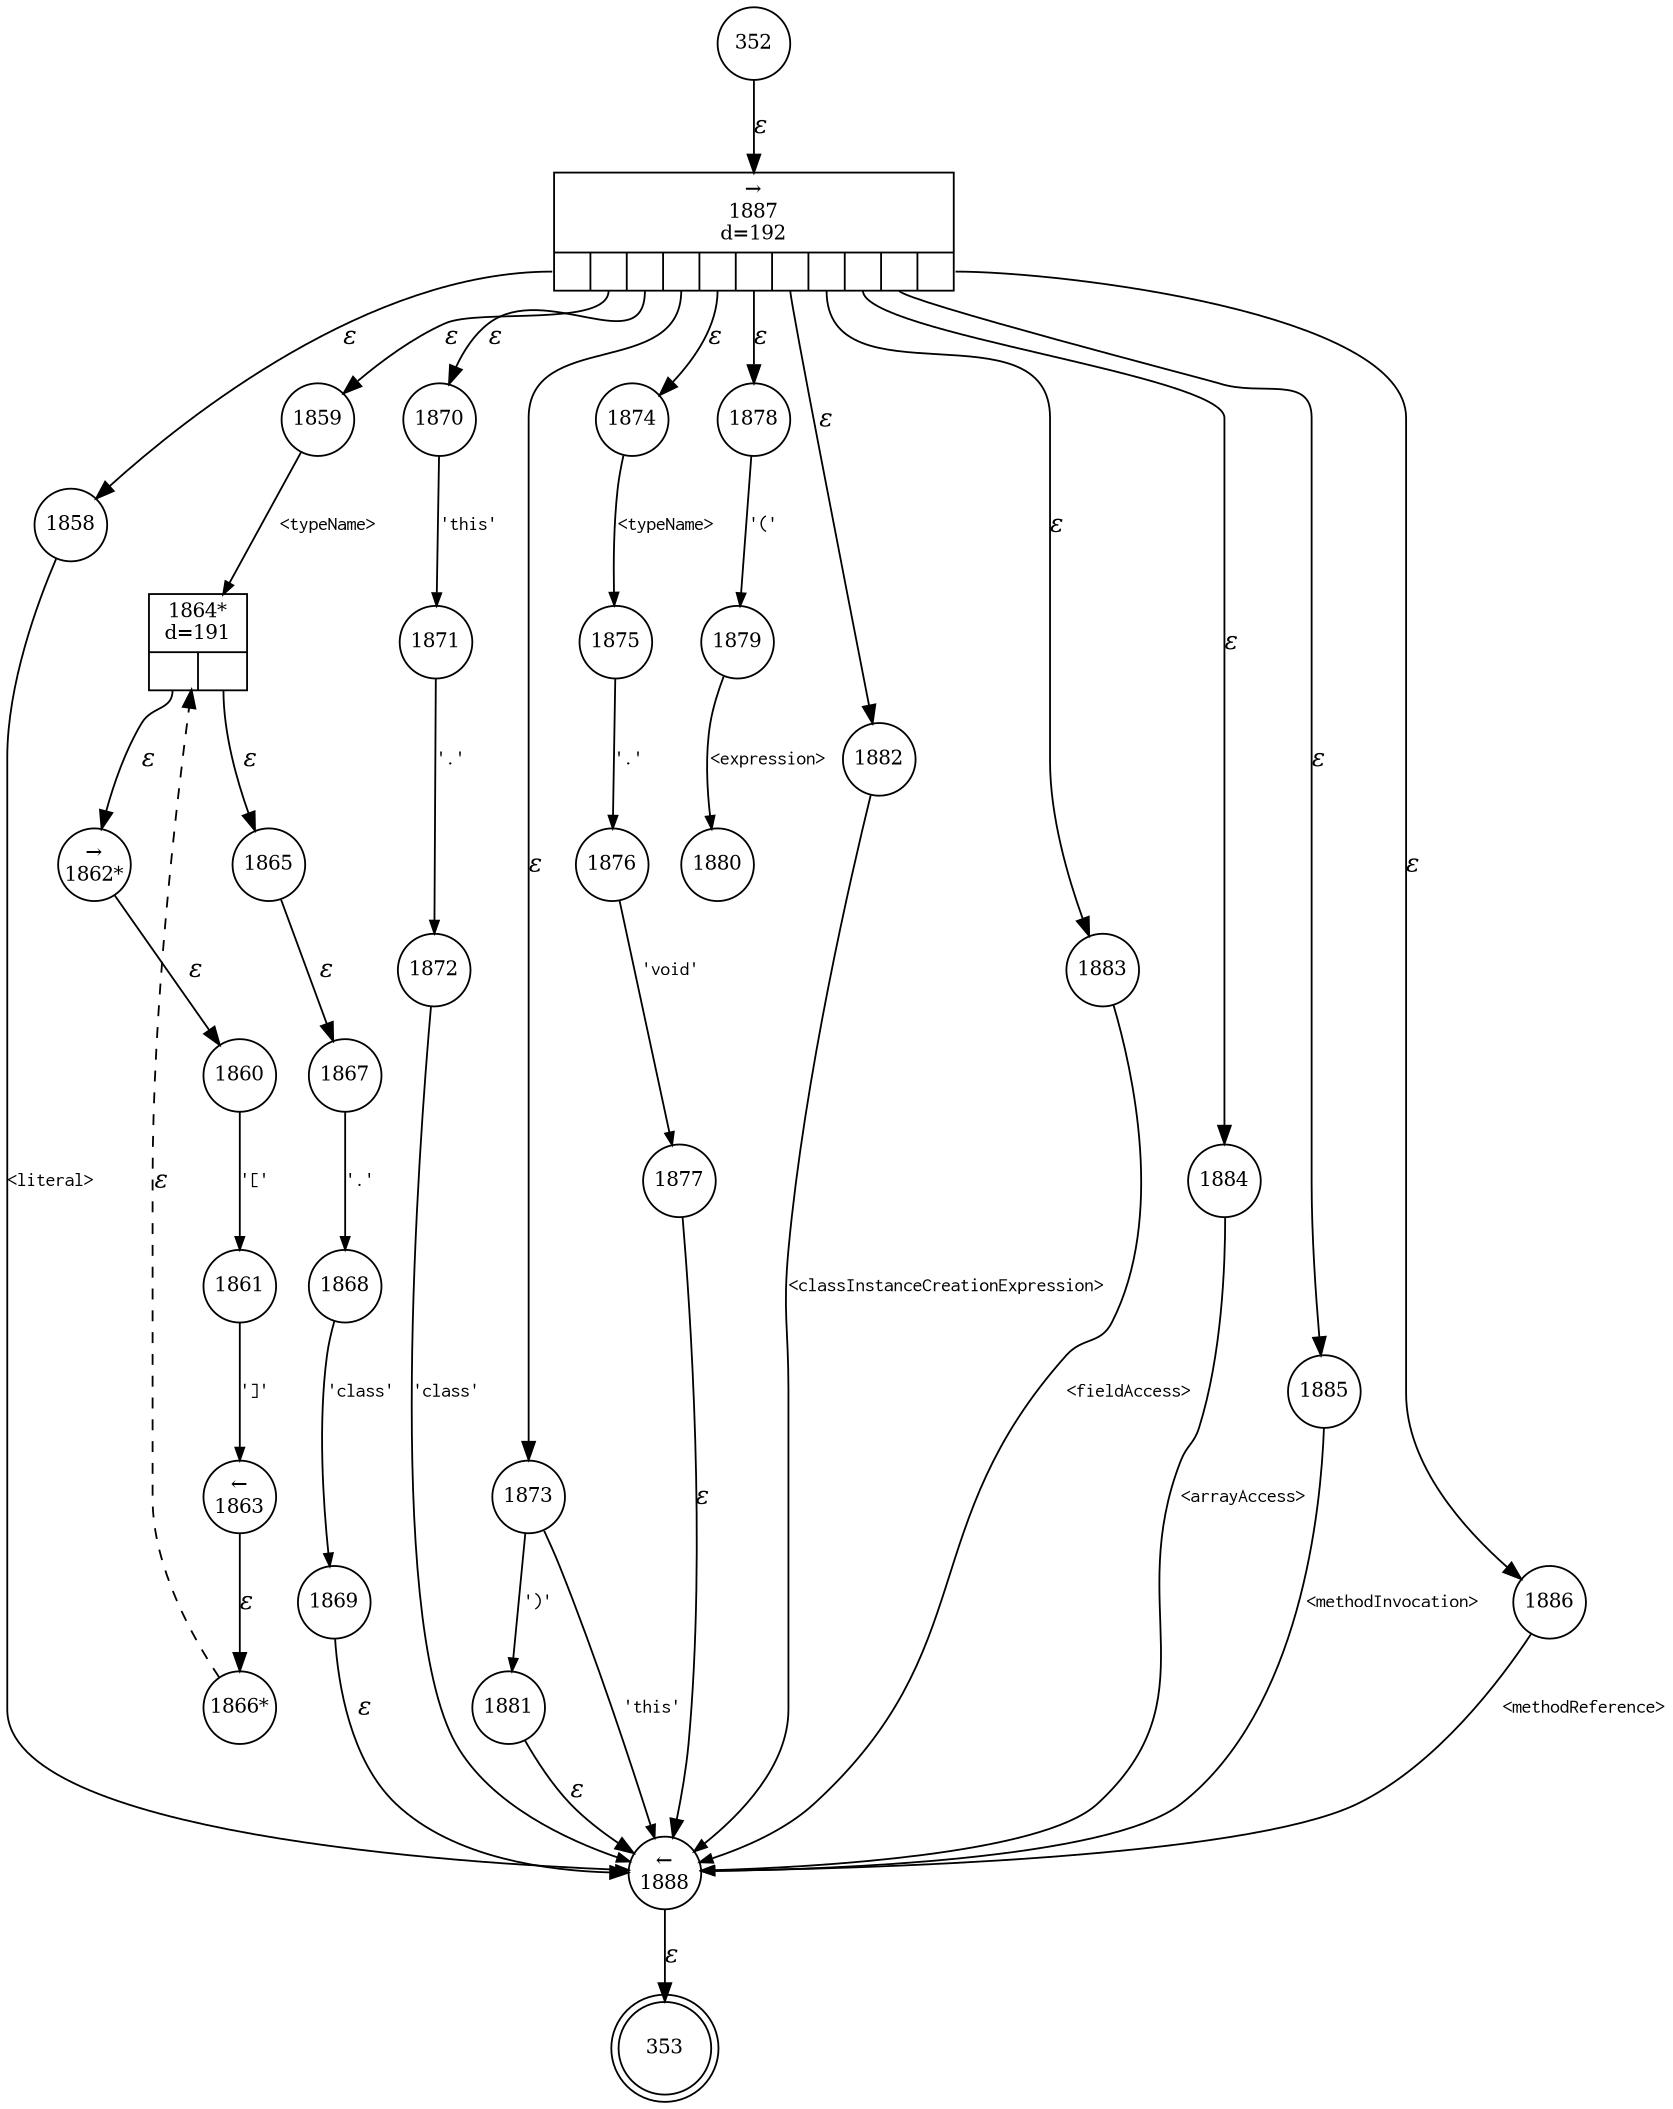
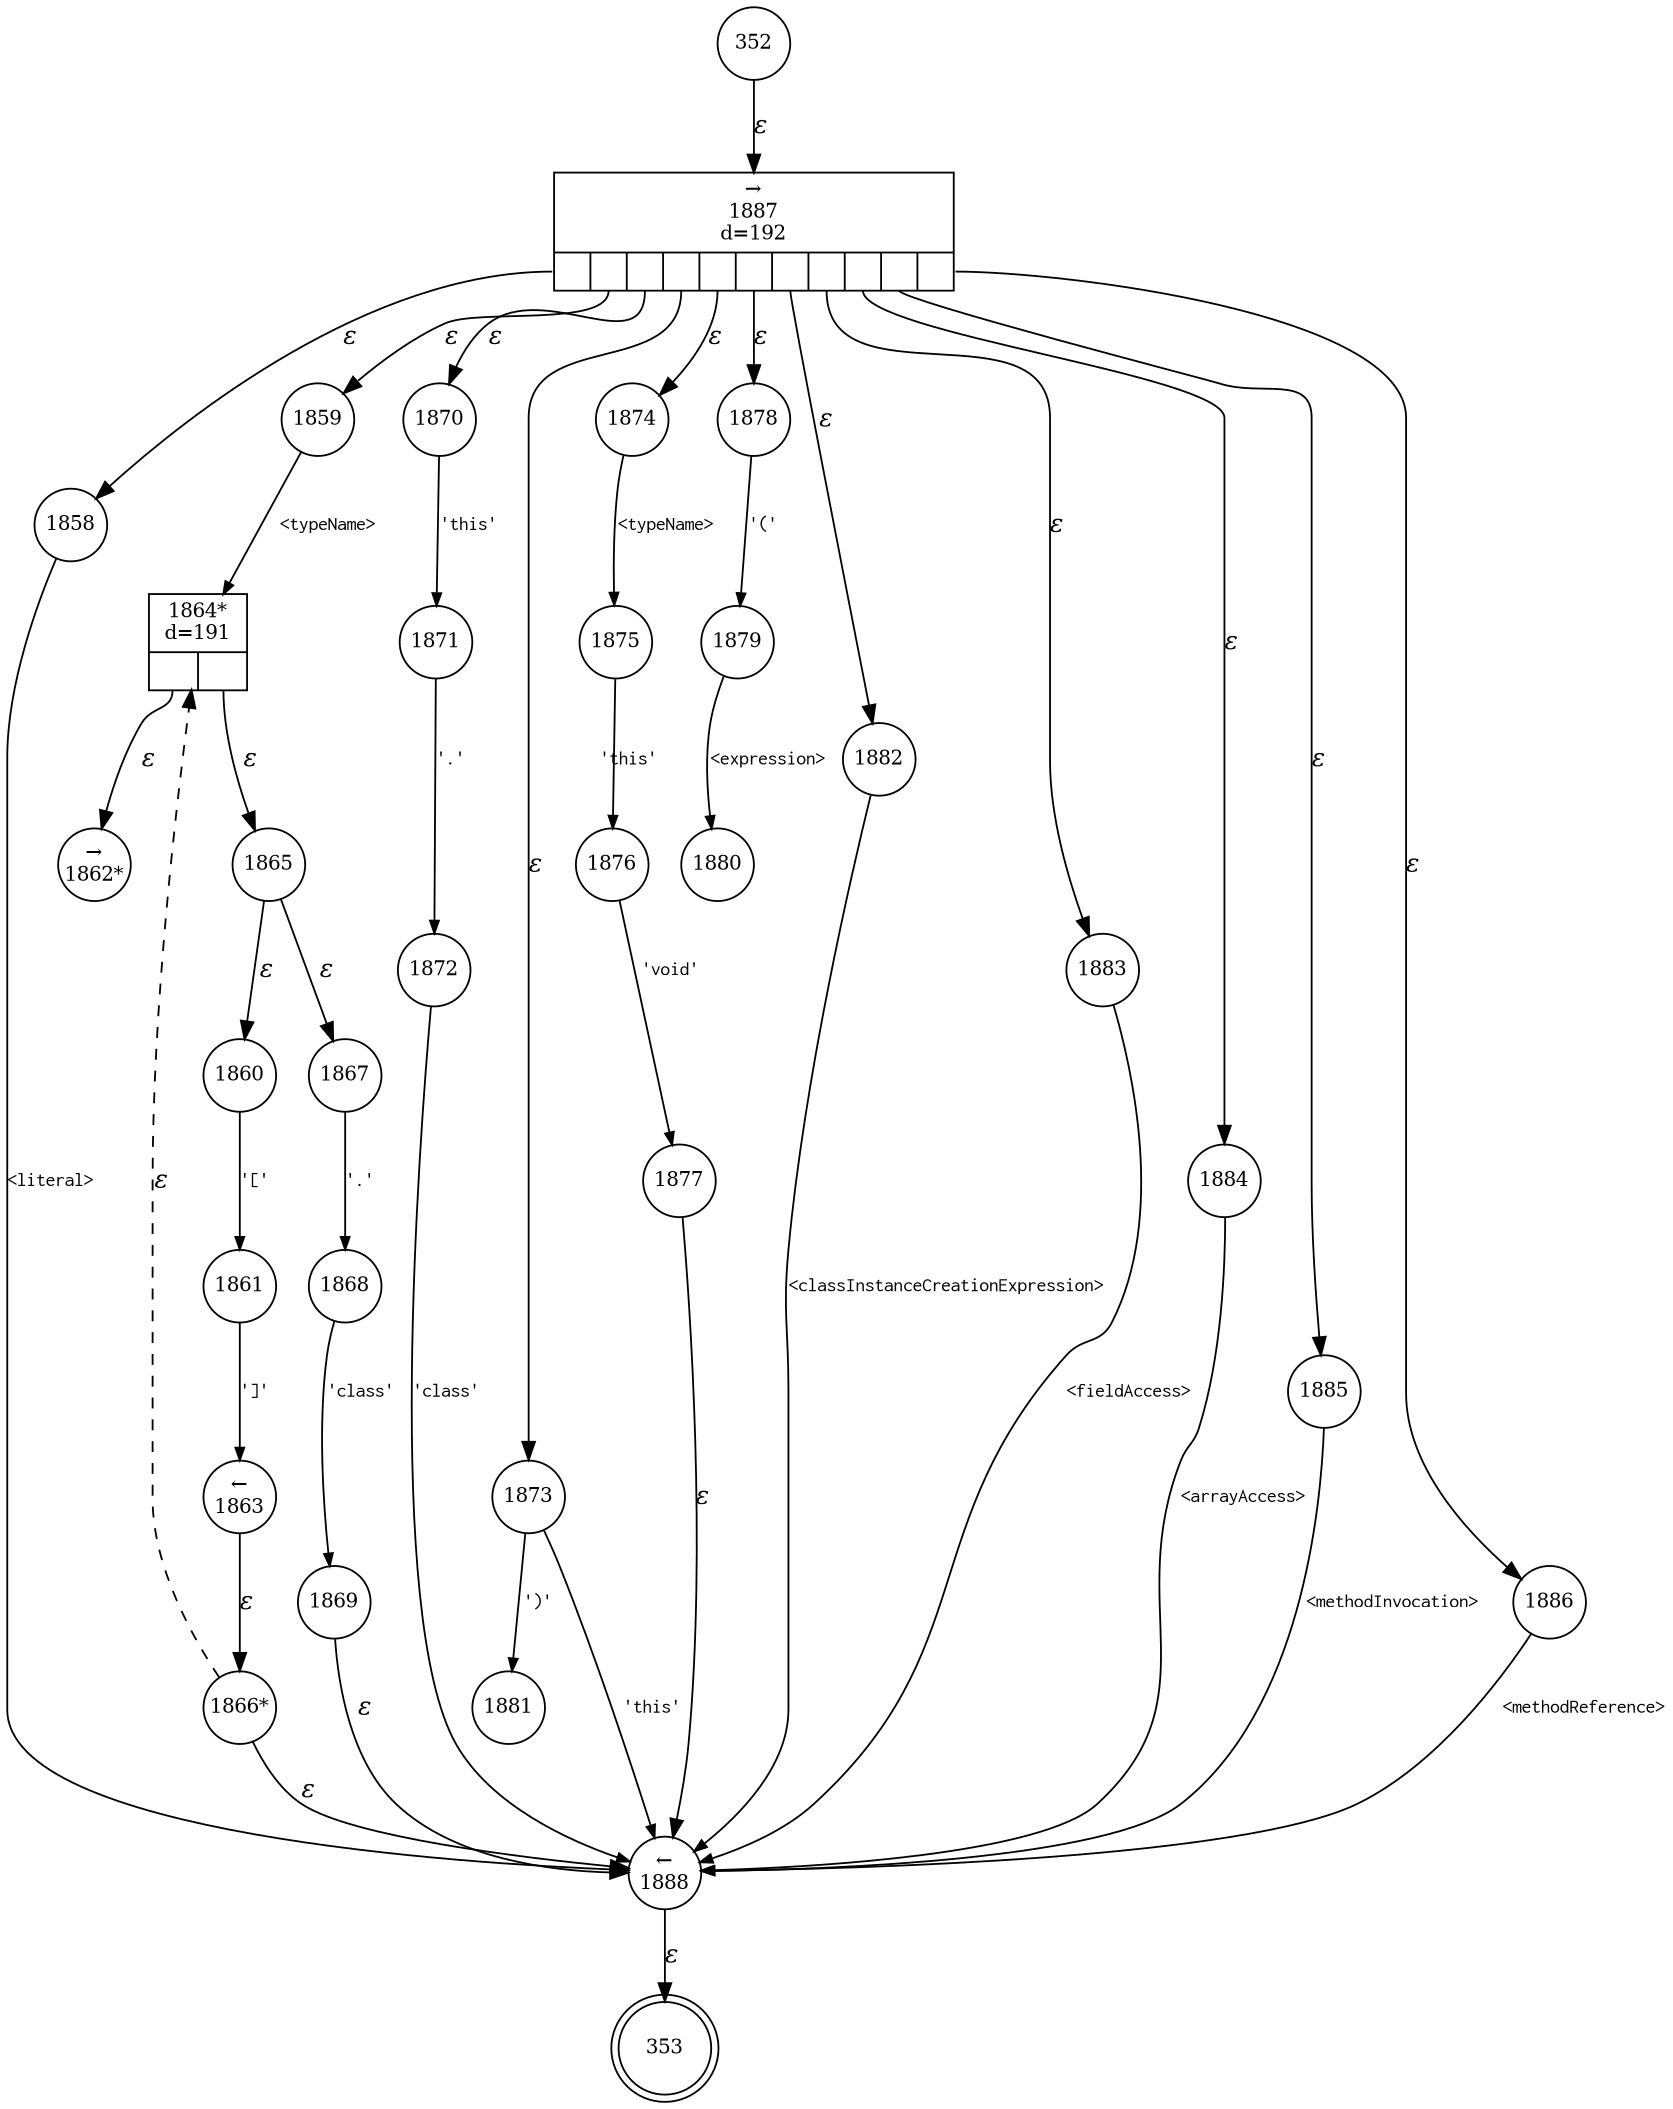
  digraph {
    rankdir=TB
    node [fixedsize=true fontsize=11 shape=circle peripheries=1]
    edge [fontname="Times-Italic"]
    n1 [label=353 shape=doublecircle width=.6 peripheries=""]
    n2 [label=1858 width=.55]
    n3 [label="&larr;\n1888" width=.55]
    n4 [label=1859 width=.55]
    n5 [fixedsize=false label="{1864*\nd=191|{<p0>|<p1>}}" shape=record]
    n6 [label="&rarr;\n1862*" width=.55]
    n7 [label=1865 width=.55]
    n8 [label=1860 width=.55]
    n9 [label=1861 width=.55]
    n10 [label="&larr;\n1863" width=.55]
    n11 [label="1866*" width=.55]
    n12 [label=1867 width=.55]
    n13 [label=1868 width=.55]
    n14 [label=1869 width=.55]
    n15 [label=1870 width=.55]
    n16 [label=1871 width=.55]
    n17 [label=1872 width=.55]
    n18 [label=1873 width=.55]
    n19 [label=1881 width=.55]
    n20 [label=1874 width=.55]
    n21 [label=1875 width=.55]
    n22 [label=1876 width=.55]
    n23 [label=1877 width=.55]
    n24 [label=1878 width=.55]
    n25 [label=1879 width=.55]
    n26 [label=1880 width=.55]
    n27 [label=1882 width=.55]
    n28 [label=1883 width=.55]
    n29 [label=1884 width=.55]
    n30 [label=1885 width=.55]
    n31 [label=1886 width=.55]
    n32 [fixedsize=false label="{&rarr;\n1887\nd=192|{<p0>|<p1>|<p2>|<p3>|<p4>|<p5>|<p6>|<p7>|<p8>|<p9>|<p10>}}" shape=record]
    n33 [label=352 width=.55]
    n2 -> n3 [arrowhead=normal arrowsize=.7 fontname=Courier fontsize=11 label="<literal>"]
    n3 -> n1 [label="&epsilon;"]
    n4 -> n5 [arrowhead=normal arrowsize=.7 fontname=Courier fontsize=11 label="<typeName>"]
    n5 -> n6 [label="&epsilon;" tailport=p0]
    n5 -> n7 [label="&epsilon;" tailport=p1]
-   n6 -> n8 [label="&epsilon;"]
+   n7 -> n8 [label="&epsilon;"]
    n7 -> n12 [label="&epsilon;"]
    n8 -> n9 [arrowhead=normal arrowsize=.7 fontname=Courier fontsize=11 label="'['"]
    n9 -> n10 [arrowhead=normal arrowsize=.7 fontname=Courier fontsize=11 label="']'"]
    n10 -> n11 [label="&epsilon;"]
    n11 -> n5 [label="&epsilon;" style=dashed]
    n12 -> n13 [arrowhead=normal arrowsize=.7 fontname=Courier fontsize=11 label="'.'"]
    n13 -> n14 [arrowhead=normal arrowsize=.7 fontname=Courier fontsize=11 label="'class'"]
    n14 -> n3 [label="&epsilon;"]
    n15 -> n16 [arrowhead=normal arrowsize=.7 fontname=Courier fontsize=11 label="'this'"]
    n16 -> n17 [arrowhead=normal arrowsize=.7 fontname=Courier fontsize=11 label="'.'"]
    n17 -> n3 [arrowhead=normal arrowsize=.7 fontname=Courier fontsize=11 label="'class'"]
    n18 -> n3 [arrowhead=normal arrowsize=.7 fontname=Courier fontsize=11 label="'this'"]
    n18 -> n19 [arrowhead=normal arrowsize=.7 fontname=Courier fontsize=11 label="')'"]
-   n19 -> n3 [label="&epsilon;"]
+   n11 -> n3 [label="&epsilon;"]
    n20 -> n21 [arrowhead=normal arrowsize=.7 fontname=Courier fontsize=11 label="<typeName>"]
-   n21 -> n22 [arrowhead=normal arrowsize=.7 fontname=Courier fontsize=11 label="'.'"]
+   n21 -> n22 [arrowhead=normal arrowsize=.7 fontname=Courier fontsize=11 label="'this'"]
    n22 -> n23 [arrowhead=normal arrowsize=.7 fontname=Courier fontsize=11 label="'void'"]
    n23 -> n3 [label="&epsilon;"]
    n24 -> n25 [arrowhead=normal arrowsize=.7 fontname=Courier fontsize=11 label="'('"]
    n25 -> n26 [arrowhead=normal arrowsize=.7 fontname=Courier fontsize=11 label="<expression>"]
    n27 -> n3 [arrowhead=normal arrowsize=.7 fontname=Courier fontsize=11 label="<classInstanceCreationExpression>"]
    n28 -> n3 [arrowhead=normal arrowsize=.7 fontname=Courier fontsize=11 label="<fieldAccess>"]
    n29 -> n3 [arrowhead=normal arrowsize=.7 fontname=Courier fontsize=11 label="<arrayAccess>"]
    n30 -> n3 [arrowhead=normal arrowsize=.7 fontname=Courier fontsize=11 label="<methodInvocation>"]
    n31 -> n3 [arrowhead=normal arrowsize=.7 fontname=Courier fontsize=11 label="<methodReference>"]
    n32 -> n2 [label="&epsilon;" tailport=p0]
    n32 -> n4 [label="&epsilon;" tailport=p1]
    n32 -> n15 [label="&epsilon;" tailport=p2]
    n32 -> n18 [label="&epsilon;" tailport=p3]
    n32 -> n20 [label="&epsilon;" tailport=p4]
    n32 -> n24 [label="&epsilon;" tailport=p5]
    n32 -> n27 [label="&epsilon;" tailport=p6]
    n32 -> n28 [label="&epsilon;" tailport=p7]
    n32 -> n29 [label="&epsilon;" tailport=p8]
    n32 -> n30 [label="&epsilon;" tailport=p9]
    n32 -> n31 [label="&epsilon;" tailport=p10]
    n33 -> n32 [label="&epsilon;"]
  }
